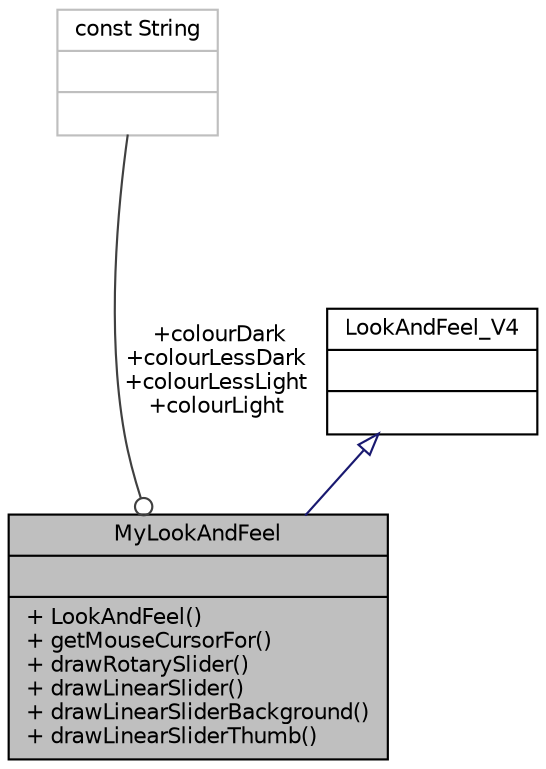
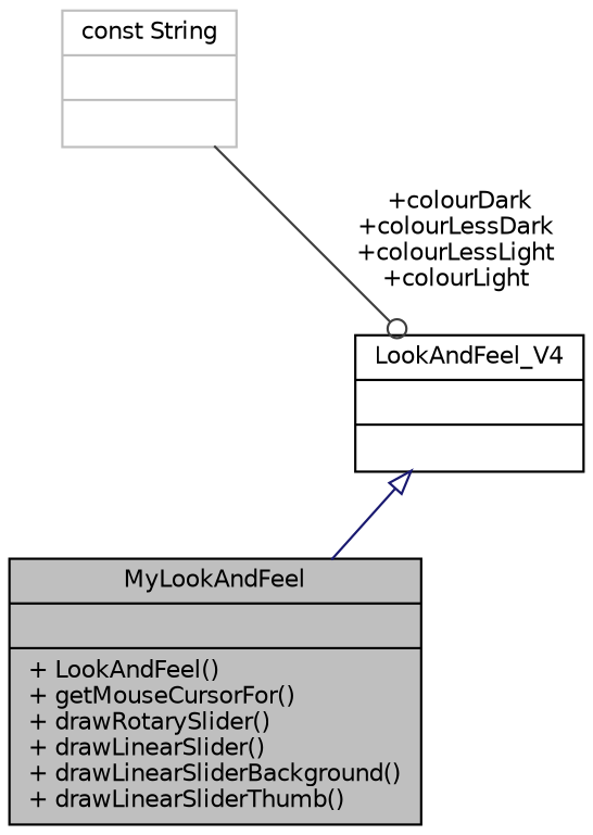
  digraph {
    fontname="DejaVu Sans"
    node [color=black fontname="DejaVu Sans" fontsize=10 shape=record]
    edge [fontname="DejaVu Sans" fontsize=10 labelfontname=Helvetica labelfontsize=10 style=solid]
    n1 [fillcolor=grey75 fontcolor=black height=0.2 label="{MyLookAndFeel\n||+ LookAndFeel()\l+ getMouseCursorFor()\l+ drawRotarySlider()\l+ drawLinearSlider()\l+ drawLinearSliderBackground()\l+ drawLinearSliderThumb()\l}" style=filled width=0.4]
    n2 [height=0.2 label="{LookAndFeel_V4\n||}" width=0.4]
    n3 [color=grey75 height=0.2 label="{const String\n||}" width=0.4]
    n2 -> n1 [arrowtail=onormal color=midnightblue dir=back]
-   n3 -> n1 [arrowhead=odot color=grey25 label=" +colourDark\n+colourLessDark\n+colourLessLight\n+colourLight"]
+   n3 -> n2 [arrowhead=odot color=grey25 label=" +colourDark\n+colourLessDark\n+colourLessLight\n+colourLight"]
  }
